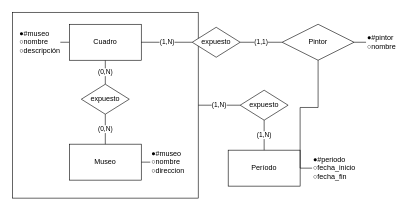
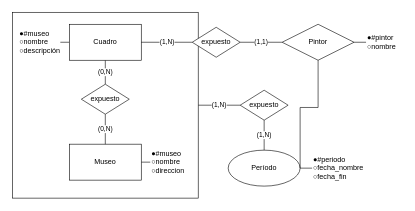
  <mxCell id="0" />
  <mxCell id="1" parent="0" />
  <mxCell id="2" value="(1,N)" style="edgeStyle=orthogonalEdgeStyle;rounded=0;orthogonalLoop=1;jettySize=auto;html=1;exitX=1;exitY=0.5;exitDx=0;exitDy=0;entryX=0;entryY=0.5;entryDx=0;entryDy=0;startArrow=none;startFill=0;endArrow=none;endFill=0;" edge="1" parent="1" source="3" target="18"><mxGeometry relative="1" as="geometry" /></mxCell>
  <mxCell id="3" value="" style="whiteSpace=wrap;html=1;aspect=fixed;" vertex="1" parent="1"><mxGeometry x="20" y="20" width="310" height="310" as="geometry" /></mxCell>
  <mxCell id="4" value="(0,N)" style="edgeStyle=orthogonalEdgeStyle;rounded=0;orthogonalLoop=1;jettySize=auto;html=1;exitX=0.5;exitY=1;exitDx=0;exitDy=0;entryX=0.5;entryY=0;entryDx=0;entryDy=0;startArrow=none;startFill=0;endArrow=none;endFill=0;" edge="1" parent="1" source="6" target="13"><mxGeometry relative="1" as="geometry" /></mxCell>
  <mxCell id="5" style="edgeStyle=orthogonalEdgeStyle;rounded=0;orthogonalLoop=1;jettySize=auto;html=1;exitX=0;exitY=0.5;exitDx=0;exitDy=0;entryX=1;entryY=0.5;entryDx=0;entryDy=0;startArrow=none;startFill=0;endArrow=none;endFill=0;" edge="1" parent="1" source="6" target="23"><mxGeometry relative="1" as="geometry" /></mxCell>
  <mxCell id="6" value="Cuadro" style="rounded=0;whiteSpace=wrap;html=1;" vertex="1" parent="1"><mxGeometry x="115" y="40" width="120" height="60" as="geometry" /></mxCell>
  <mxCell id="7" style="edgeStyle=orthogonalEdgeStyle;rounded=0;orthogonalLoop=1;jettySize=auto;html=1;exitX=1;exitY=0.5;exitDx=0;exitDy=0;entryX=0;entryY=0.5;entryDx=0;entryDy=0;startArrow=none;startFill=0;endArrow=none;endFill=0;" edge="1" parent="1" source="8" target="19"><mxGeometry relative="1" as="geometry" /></mxCell>
  <mxCell id="8" value="Pintor" style="rhombus;whiteSpace=wrap;html=1;" vertex="1" parent="1"><mxGeometry x="470" y="40" width="120" height="60" as="geometry" /></mxCell>
  <mxCell id="9" style="edgeStyle=orthogonalEdgeStyle;rounded=0;orthogonalLoop=1;jettySize=auto;html=1;exitX=1;exitY=0.5;exitDx=0;exitDy=0;entryX=0;entryY=0.5;entryDx=0;entryDy=0;startArrow=none;startFill=0;endArrow=none;endFill=0;" edge="1" parent="1" source="10" target="22"><mxGeometry relative="1" as="geometry" /></mxCell>
  <mxCell id="10" value="Museo" style="rounded=0;whiteSpace=wrap;html=1;" vertex="1" parent="1"><mxGeometry x="115" y="240" width="120" height="60" as="geometry" /></mxCell>
- <mxCell id="11" value="Período" style="rounded=0;whiteSpace=wrap;html=1;" vertex="1" parent="1"><mxGeometry x="380" y="250" width="120" height="60" as="geometry" /></mxCell>
+ <mxCell id="11" value="Período" style="ellipse;whiteSpace=wrap;html=1;" vertex="1" parent="1"><mxGeometry x="380" y="250" width="120" height="60" as="geometry" /></mxCell>
  <mxCell id="12" value="(0,N)" style="edgeStyle=orthogonalEdgeStyle;rounded=0;orthogonalLoop=1;jettySize=auto;html=1;exitX=0.5;exitY=1;exitDx=0;exitDy=0;endArrow=none;endFill=0;" edge="1" parent="1" source="13" target="10"><mxGeometry relative="1" as="geometry" /></mxCell>
  <mxCell id="13" value="expuesto" style="rhombus;whiteSpace=wrap;html=1;" vertex="1" parent="1"><mxGeometry x="135" y="140" width="80" height="50" as="geometry" /></mxCell>
  <mxCell id="14" value="(1,N)" style="endArrow=none;html=1;rounded=0;exitX=1;exitY=0.5;exitDx=0;exitDy=0;entryX=0;entryY=0.5;entryDx=0;entryDy=0;" edge="1" parent="1" source="6" target="16"><mxGeometry relative="1" as="geometry"><mxPoint x="270" y="160" as="sourcePoint" /><mxPoint x="430" y="160" as="targetPoint" /></mxGeometry></mxCell>
  <mxCell id="15" value="(1,1)" style="edgeStyle=orthogonalEdgeStyle;rounded=0;orthogonalLoop=1;jettySize=auto;html=1;exitX=1;exitY=0.5;exitDx=0;exitDy=0;entryX=0;entryY=0.5;entryDx=0;entryDy=0;startArrow=none;startFill=0;endArrow=none;endFill=0;" edge="1" parent="1" source="16" target="8"><mxGeometry relative="1" as="geometry" /></mxCell>
  <mxCell id="16" value="expuesto" style="rhombus;whiteSpace=wrap;html=1;" vertex="1" parent="1"><mxGeometry x="320" y="45" width="80" height="50" as="geometry" /></mxCell>
  <mxCell id="17" value="(1,N)" style="edgeStyle=orthogonalEdgeStyle;rounded=0;orthogonalLoop=1;jettySize=auto;html=1;exitX=0.5;exitY=1;exitDx=0;exitDy=0;startArrow=none;startFill=0;endArrow=none;endFill=0;" edge="1" parent="1" source="18" target="11"><mxGeometry relative="1" as="geometry" /></mxCell>
  <mxCell id="18" value="expuesto" style="rhombus;whiteSpace=wrap;html=1;" vertex="1" parent="1"><mxGeometry x="400" y="150" width="80" height="50" as="geometry" /></mxCell>
  <mxCell id="19" value="●#pintor&lt;br&gt;○nombre" style="text;html=1;strokeColor=none;fillColor=none;align=left;verticalAlign=middle;whiteSpace=wrap;rounded=0;" vertex="1" parent="1"><mxGeometry x="610" y="55" width="60" height="30" as="geometry" /></mxCell>
  <mxCell id="20" style="edgeStyle=orthogonalEdgeStyle;rounded=0;orthogonalLoop=1;jettySize=auto;html=1;exitX=0;exitY=0.5;exitDx=0;exitDy=0;startArrow=none;startFill=0;endArrow=none;endFill=0;" edge="1" parent="1" source="21" target="8"><mxGeometry relative="1" as="geometry" /></mxCell>
- <mxCell id="21" value="&lt;span style=&quot;&quot;&gt;●#periodo&lt;/span&gt;&lt;br style=&quot;&quot;&gt;&lt;span style=&quot;&quot;&gt;○fecha_inicio&lt;br&gt;&lt;/span&gt;&lt;span style=&quot;&quot;&gt;○fecha_fin&lt;/span&gt;&lt;span style=&quot;&quot;&gt;&lt;br&gt;&lt;/span&gt;" style="text;html=1;strokeColor=none;fillColor=none;align=left;verticalAlign=middle;whiteSpace=wrap;rounded=0;" vertex="1" parent="1"><mxGeometry x="520" y="257.5" width="90" height="45" as="geometry" /></mxCell>
+ <mxCell id="21" value="&lt;span style=&quot;&quot;&gt;●#periodo&lt;/span&gt;&lt;br style=&quot;&quot;&gt;&lt;span style=&quot;&quot;&gt;○fecha_nombre&lt;br&gt;&lt;/span&gt;&lt;span style=&quot;&quot;&gt;○fecha_fin&lt;/span&gt;&lt;span style=&quot;&quot;&gt;&lt;br&gt;&lt;/span&gt;" style="text;html=1;strokeColor=none;fillColor=none;align=left;verticalAlign=middle;whiteSpace=wrap;rounded=0;" vertex="1" parent="1"><mxGeometry x="520" y="257.5" width="90" height="45" as="geometry" /></mxCell>
  <mxCell id="22" value="&lt;span style=&quot;&quot;&gt;●#museo&lt;/span&gt;&lt;br style=&quot;&quot;&gt;&lt;span style=&quot;&quot;&gt;○nombre&lt;br&gt;&lt;/span&gt;&lt;span style=&quot;&quot;&gt;○direccion&lt;/span&gt;&lt;span style=&quot;&quot;&gt;&lt;br&gt;&lt;/span&gt;" style="text;html=1;strokeColor=none;fillColor=none;align=left;verticalAlign=middle;whiteSpace=wrap;rounded=0;" vertex="1" parent="1"><mxGeometry x="250" y="247.5" width="90" height="45" as="geometry" /></mxCell>
  <mxCell id="23" value="&lt;span style=&quot;&quot;&gt;●#museo&lt;/span&gt;&lt;br style=&quot;&quot;&gt;&lt;span style=&quot;&quot;&gt;○nombre&lt;br&gt;&lt;/span&gt;&lt;span style=&quot;&quot;&gt;○descripción&lt;/span&gt;&lt;span style=&quot;&quot;&gt;&lt;br&gt;&lt;/span&gt;" style="text;html=1;strokeColor=none;fillColor=none;align=left;verticalAlign=middle;whiteSpace=wrap;rounded=0;" vertex="1" parent="1"><mxGeometry x="30" y="47.5" width="70" height="45" as="geometry" /></mxCell>
